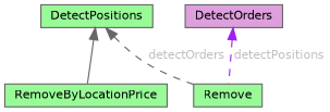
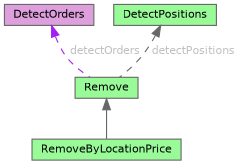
  digraph {
    node [color=gray40 fillcolor=palegreen fontname=Helvetica fontsize=10 shape=box style=filled]
    edge [color=gray40 dir=back fontname=Helvetica fontsize=10 labelfontname=Helvetica labelfontsize=10 style=dashed fontcolor=grey]
    n1 [fontcolor=black height=0.2 label=RemoveByLocationPrice width=0.4]
    n2 [height=0.2 label=Remove width=0.4]
    n3 [fillcolor=plum height=0.2 label=DetectOrders width=0.4]
    n4 [height=0.2 label=DetectPositions width=0.4]
-   n4 -> n1 [style=solid fontcolor=""]
-   n3 -> n2 [color=purple label=" detectPositions"]
-   n4 -> n2 [label=" detectOrders"]
+   n2 -> n1 [style=solid fontcolor=""]
+   n3 -> n2 [color=purple label=" detectOrders"]
+   n4 -> n2 [label=" detectPositions"]
  }
